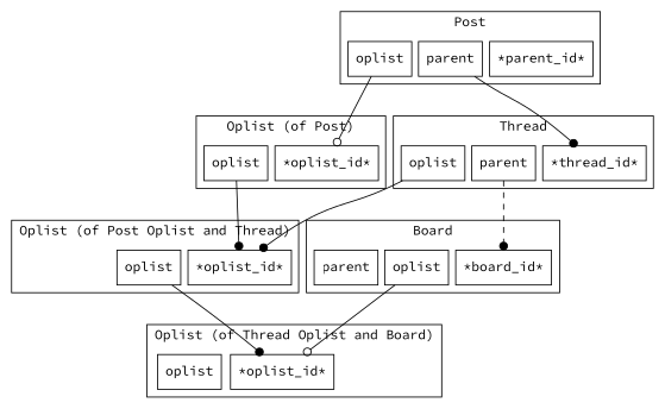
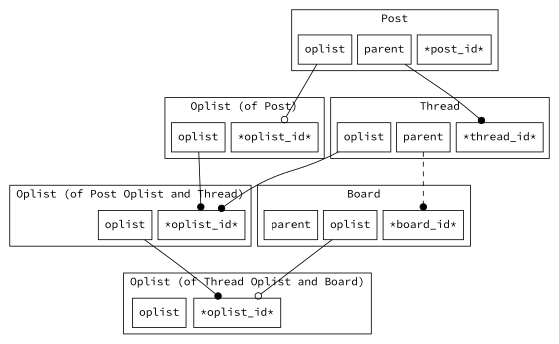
  strict digraph {
    nodesep=0.1
    ranksep=1
    fontname="Source Code Pro"
    node [shape=box fontname="Source Code Pro"]
    edge [style=solid arrowhead=dot fontname="Source Code Pro"]
    n1 [label="*oplist_id*"]
    n2 [label=oplist]
    n3 [label="*oplist_id*"]
    n4 [label=oplist]
    n5 [label="*oplist_id*"]
    n6 [label=oplist]
-   n7 [label="*parent_id*"]
+   n7 [label="*post_id*"]
    n8 [label=oplist]
    n9 [label=parent]
    n10 [label="*thread_id*"]
    n11 [label=oplist]
    n12 [label=parent]
    n13 [label="*board_id*"]
    n14 [label=oplist]
    n15 [label=parent]
    subgraph cluster_1 {
      label="Oplist (of Post Oplist and Thread)"
      n1
      n2
    }
    subgraph cluster_2 {
      label="Oplist (of Thread Oplist and Board)"
      n3
      n4
    }
    subgraph cluster_3 {
      label="Oplist (of Post)"
      n5
      n6
    }
    subgraph cluster_4 {
      label=Post
      n7
      n8
      n9
    }
    subgraph cluster_5 {
      label=Thread
      n10
      n11
      n12
    }
    subgraph cluster_6 {
      label=Board
      n13
      n14
      n15
    }
    n2 -> n3
    n6 -> n1
    n8 -> n5 [arrowhead=odot]
    n9 -> n10
    n11 -> n1
    n12 -> n13 [style=dashed]
    n14 -> n3 [arrowhead=odot]
  }
